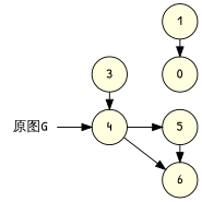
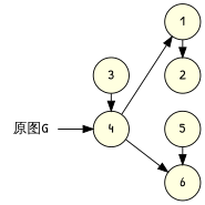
  digraph {
    fontname="Patrick Hand"
    rankdir=LR
    node [color=black fillcolor=lightyellow fontname="Patrick Hand" shape=circle style=filled]
    edge [fontname="Patrick Hand"]
    1
-   2 [label=0]
+   2
    3
    4
    5
    6
    n7 [label="原图G" shape=plaintext color="" fillcolor="" style=""]
    subgraph sub_1 {
      rank=same
      1
      2
    }
    subgraph sub_2 {
      rank=same
      3
      4
    }
    subgraph sub_3 {
      rank=same
      5
      6
    }
    1 -> 2
    3 -> 4
-   4 -> 5
+   4 -> 1
    4 -> 6
    5 -> 6
    n7 -> 4
  }
